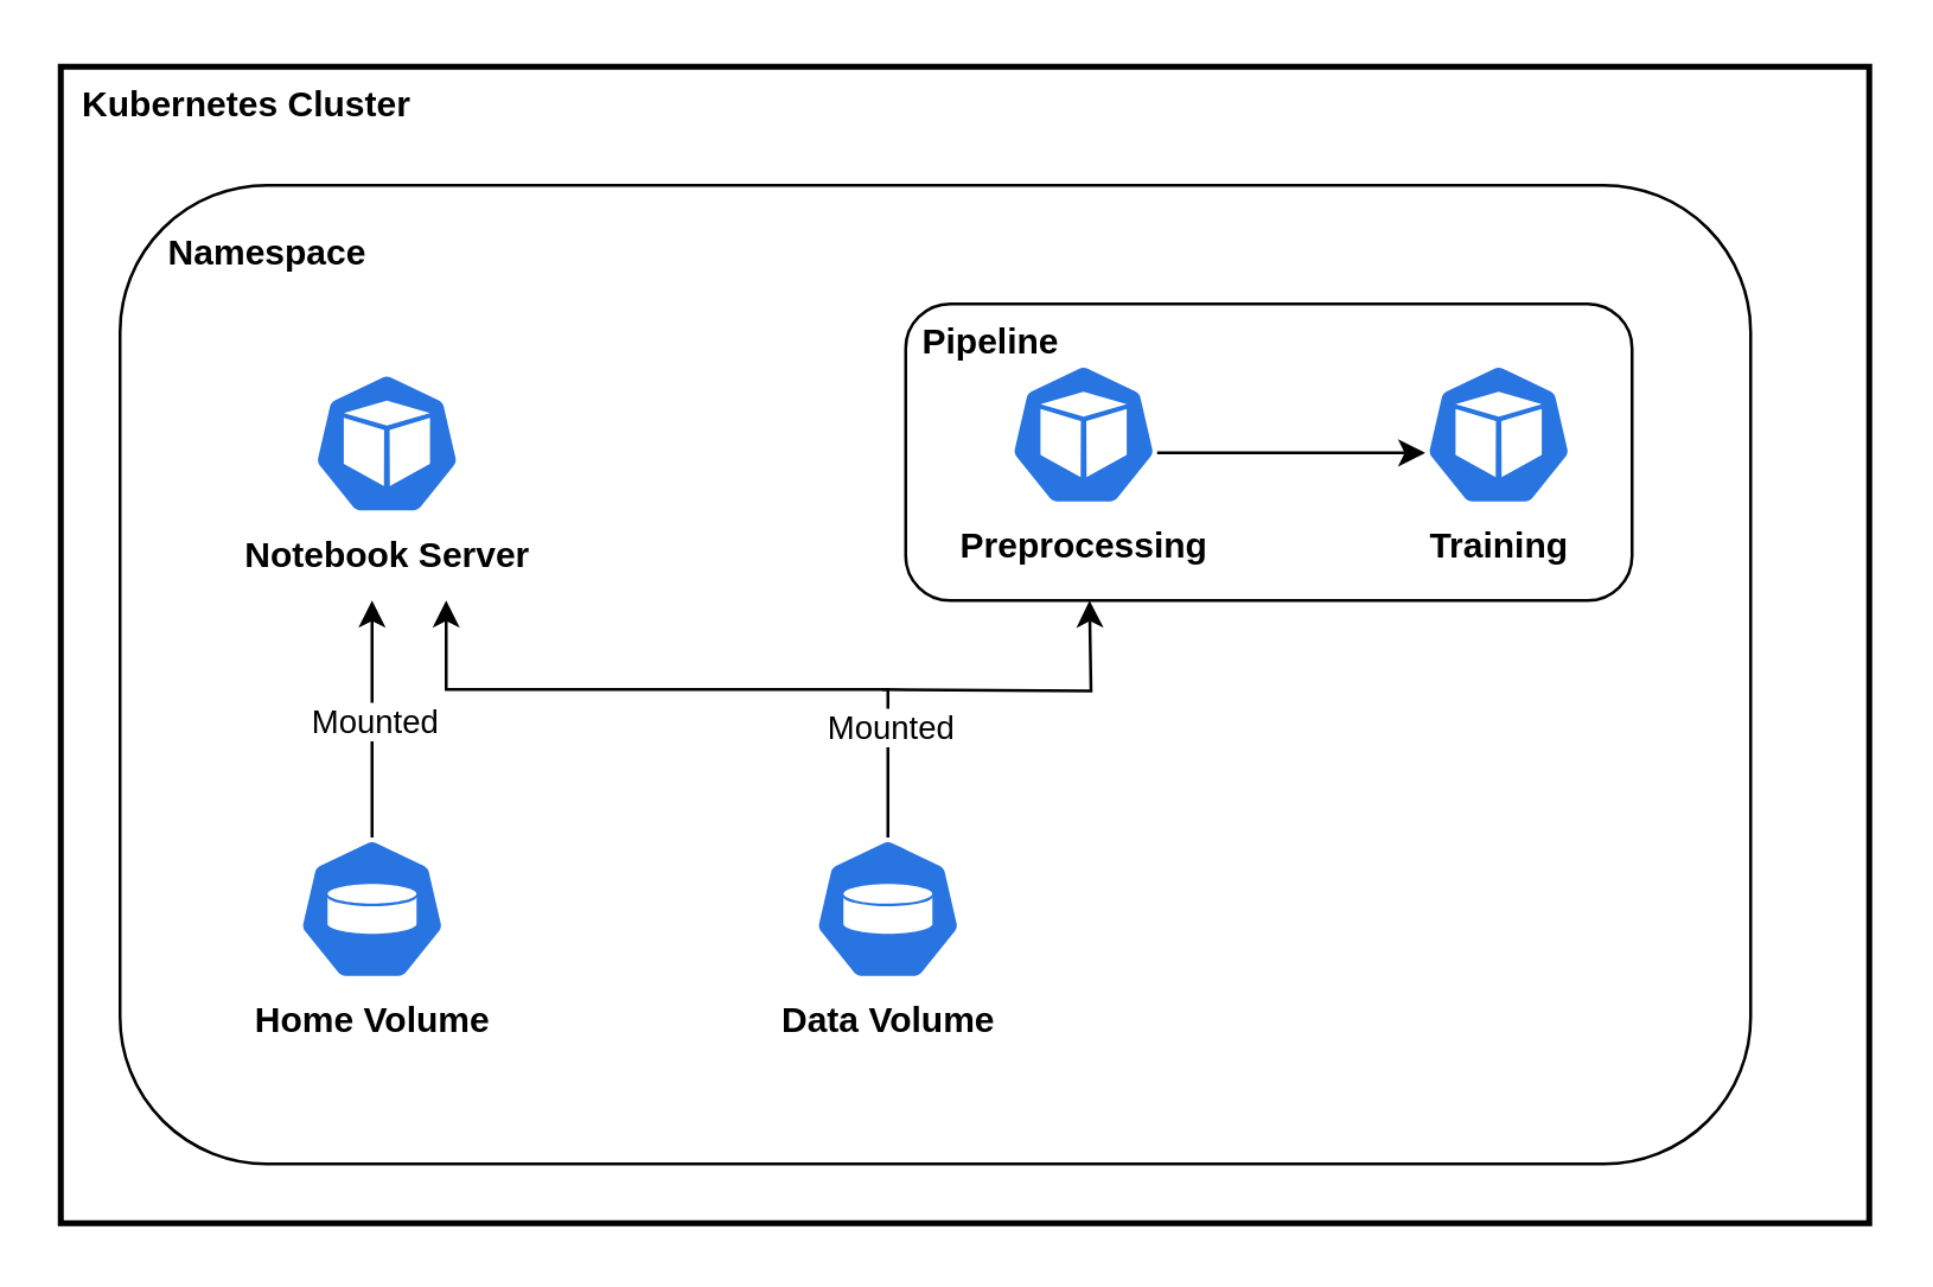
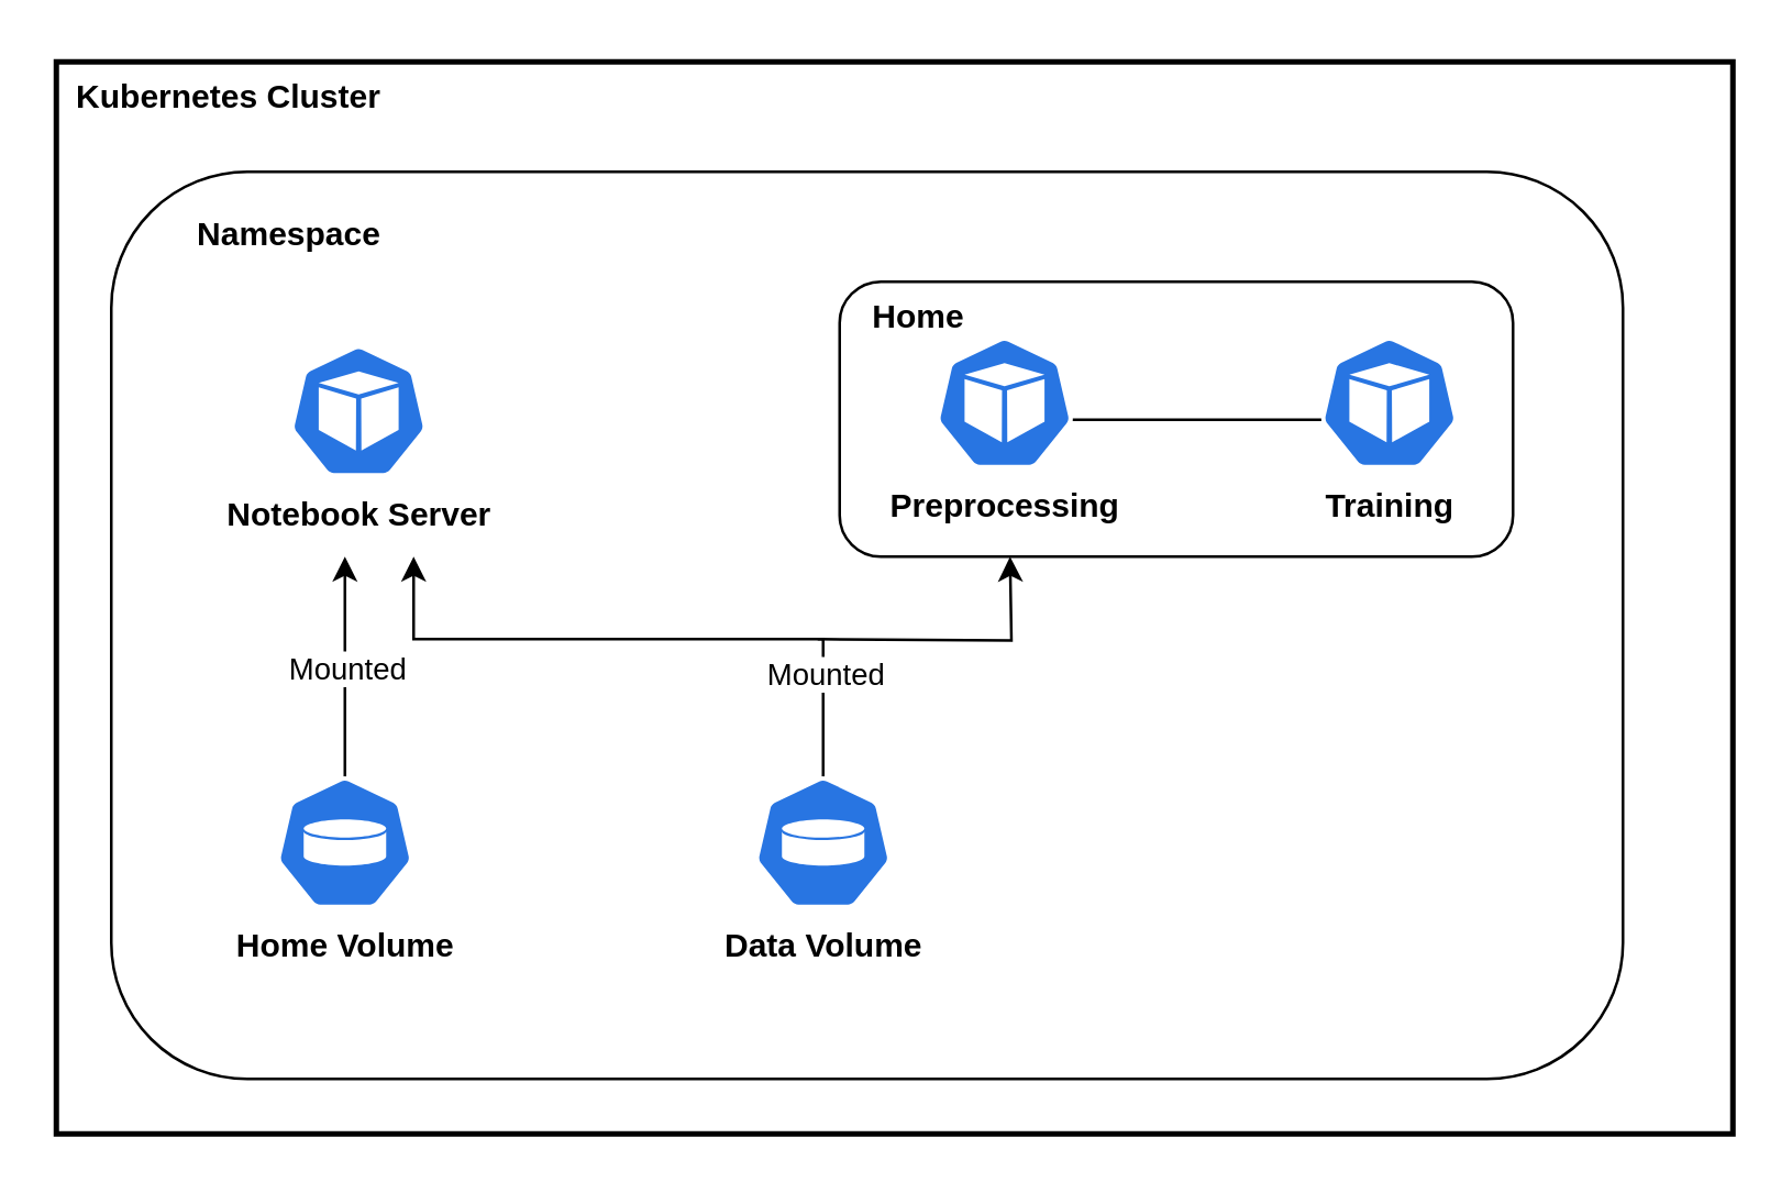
  <mxCell id="0" />
  <mxCell id="1" parent="0" />
  <mxCell id="2" value="" style="rounded=0;whiteSpace=wrap;html=1;fillColor=none;strokeWidth=2;" parent="1" vertex="1"><mxGeometry x="20" y="22" width="610" height="390" as="geometry" /></mxCell>
- <mxCell id="3" style="edgeStyle=orthogonalEdgeStyle;rounded=0;orthogonalLoop=1;jettySize=auto;html=1;exitX=0.995;exitY=0.63;exitDx=0;exitDy=0;exitPerimeter=0;entryX=0.005;entryY=0.63;entryDx=0;entryDy=0;entryPerimeter=0;" parent="1" source="4" target="5" edge="1"><mxGeometry relative="1" as="geometry" /></mxCell>
+ <mxCell id="3" style="edgeStyle=orthogonalEdgeStyle;rounded=0;orthogonalLoop=1;jettySize=auto;html=1;exitX=0.995;exitY=0.63;exitDx=0;exitDy=0;exitPerimeter=0;entryX=0.005;entryY=0.63;entryDx=0;entryDy=0;entryPerimeter=0;endArrow=none;" parent="1" source="4" target="5" edge="1"><mxGeometry relative="1" as="geometry" /></mxCell>
  <mxCell id="4" value="Preprocessing" style="sketch=0;html=1;dashed=0;whitespace=wrap;fillColor=#2875E2;strokeColor=#ffffff;points=[[0.005,0.63,0],[0.1,0.2,0],[0.9,0.2,0],[0.5,0,0],[0.995,0.63,0],[0.72,0.99,0],[0.5,1,0],[0.28,0.99,0]];verticalLabelPosition=bottom;align=center;verticalAlign=top;shape=mxgraph.kubernetes.icon;prIcon=pod;fontStyle=1" parent="1" vertex="1"><mxGeometry x="340" y="122" width="50" height="48" as="geometry" /></mxCell>
  <mxCell id="5" value="Training" style="sketch=0;html=1;dashed=0;whitespace=wrap;fillColor=#2875E2;strokeColor=#ffffff;points=[[0.005,0.63,0],[0.1,0.2,0],[0.9,0.2,0],[0.5,0,0],[0.995,0.63,0],[0.72,0.99,0],[0.5,1,0],[0.28,0.99,0]];verticalLabelPosition=bottom;align=center;verticalAlign=top;shape=mxgraph.kubernetes.icon;prIcon=pod;fontStyle=1" parent="1" vertex="1"><mxGeometry x="480" y="122" width="50" height="48" as="geometry" /></mxCell>
  <mxCell id="6" value="Mounted" style="edgeStyle=orthogonalEdgeStyle;rounded=0;orthogonalLoop=1;jettySize=auto;html=1;exitX=0.5;exitY=0;exitDx=0;exitDy=0;exitPerimeter=0;" parent="1" source="7" edge="1"><mxGeometry x="-0.679" y="-1" relative="1" as="geometry"><mxPoint x="150" y="202" as="targetPoint" /><Array as="points"><mxPoint x="299" y="232" /><mxPoint x="150" y="232" /></Array><mxPoint as="offset" /></mxGeometry></mxCell>
  <mxCell id="7" value="Data Volume" style="sketch=0;html=1;dashed=0;whitespace=wrap;fillColor=#2875E2;strokeColor=#ffffff;points=[[0.005,0.63,0],[0.1,0.2,0],[0.9,0.2,0],[0.5,0,0],[0.995,0.63,0],[0.72,0.99,0],[0.5,1,0],[0.28,0.99,0]];verticalLabelPosition=bottom;align=center;verticalAlign=top;shape=mxgraph.kubernetes.icon;prIcon=vol;fontStyle=1" parent="1" vertex="1"><mxGeometry x="274" y="282" width="50" height="48" as="geometry" /></mxCell>
  <mxCell id="8" value="Mounted" style="edgeStyle=orthogonalEdgeStyle;rounded=0;orthogonalLoop=1;jettySize=auto;html=1;exitX=0.5;exitY=0;exitDx=0;exitDy=0;exitPerimeter=0;" parent="1" source="9" edge="1"><mxGeometry relative="1" as="geometry"><mxPoint x="125" y="202" as="targetPoint" /></mxGeometry></mxCell>
  <mxCell id="9" value="Home Volume" style="sketch=0;html=1;dashed=0;whitespace=wrap;fillColor=#2875E2;strokeColor=#ffffff;points=[[0.005,0.63,0],[0.1,0.2,0],[0.9,0.2,0],[0.5,0,0],[0.995,0.63,0],[0.72,0.99,0],[0.5,1,0],[0.28,0.99,0]];verticalLabelPosition=bottom;align=center;verticalAlign=top;shape=mxgraph.kubernetes.icon;prIcon=pv;fontStyle=1" parent="1" vertex="1"><mxGeometry x="100" y="282" width="50" height="48" as="geometry" /></mxCell>
  <mxCell id="10" value="Notebook Server" style="sketch=0;html=1;dashed=0;whitespace=wrap;fillColor=#2875E2;strokeColor=#ffffff;points=[[0.005,0.63,0],[0.1,0.2,0],[0.9,0.2,0],[0.5,0,0],[0.995,0.63,0],[0.72,0.99,0],[0.5,1,0],[0.28,0.99,0]];verticalLabelPosition=bottom;align=center;verticalAlign=top;shape=mxgraph.kubernetes.icon;prIcon=pod;fontStyle=1" parent="1" vertex="1"><mxGeometry x="105" y="125" width="50" height="48" as="geometry" /></mxCell>
  <mxCell id="11" value="" style="endArrow=classic;html=1;rounded=0;edgeStyle=orthogonalEdgeStyle;" parent="1" edge="1"><mxGeometry width="50" height="50" relative="1" as="geometry"><mxPoint x="297" y="232" as="sourcePoint" /><mxPoint x="367" y="202" as="targetPoint" /></mxGeometry></mxCell>
  <mxCell id="12" value="" style="group;fontStyle=1" parent="1" vertex="1" connectable="0"><mxGeometry x="304" y="100" width="246" height="102" as="geometry" /></mxCell>
  <mxCell id="13" value="" style="rounded=1;whiteSpace=wrap;html=1;fillColor=none;" parent="12" vertex="1"><mxGeometry x="1" y="2" width="245" height="100" as="geometry" /></mxCell>
- <mxCell id="14" value="Pipeline" style="text;html=1;strokeColor=none;fillColor=none;align=center;verticalAlign=middle;whiteSpace=wrap;rounded=0;fontStyle=1" parent="12" vertex="1"><mxGeometry width="60" height="30" as="geometry" /></mxCell>
+ <mxCell id="14" value="Home" style="text;html=1;strokeColor=none;fillColor=none;align=center;verticalAlign=middle;whiteSpace=wrap;rounded=0;fontStyle=1" parent="12" vertex="1"><mxGeometry width="60" height="30" as="geometry" /></mxCell>
  <mxCell id="15" value="Kubernetes Cluster" style="text;html=1;strokeColor=none;fillColor=none;align=center;verticalAlign=middle;whiteSpace=wrap;rounded=0;fontStyle=1" parent="1" vertex="1"><mxGeometry x="23" y="20" width="120" height="30" as="geometry" /></mxCell>
  <mxCell id="16" value="" style="rounded=1;whiteSpace=wrap;html=1;fillColor=none;" parent="1" vertex="1"><mxGeometry x="40" y="62" width="550" height="330" as="geometry" /></mxCell>
- <mxCell id="17" value="&lt;b&gt;Namespace&lt;/b&gt;" style="text;html=1;strokeColor=none;fillColor=none;align=center;verticalAlign=middle;whiteSpace=wrap;rounded=0;" parent="1" vertex="1"><mxGeometry x="60" y="70" width="60" height="30" as="geometry" /></mxCell>
+ <mxCell id="17" value="&lt;b&gt;Namespace&lt;/b&gt;" style="text;html=1;strokeColor=none;fillColor=none;align=center;verticalAlign=middle;whiteSpace=wrap;rounded=0;" parent="1" vertex="1"><mxGeometry x="75" y="70" width="60" height="30" as="geometry" /></mxCell>
